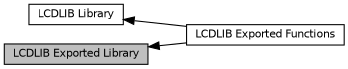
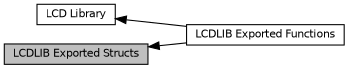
  digraph {
    rankdir=LR
    node [color=black fillcolor=white fontname=Helvetica fontsize=10 shape=box style=filled]
    edge [dir=back fontname=Helvetica fontsize=10 labelfontname=Helvetica labelfontsize=10 shape=plaintext style=solid]
-   n1 [height=0.2 label="LCDLIB Library" width=0.4]
+   n1 [height=0.2 label="LCD Library" width=0.4]
    n2 [height=0.2 label="LCDLIB Exported Functions" width=0.4]
-   n3 [fillcolor=grey75 fontcolor=black height=0.2 label="LCDLIB Exported Library" width=0.4]
+   n3 [fillcolor=grey75 fontcolor=black height=0.2 label="LCDLIB Exported Structs" width=0.4]
    n1 -> n2
    n3 -> n2
  }
